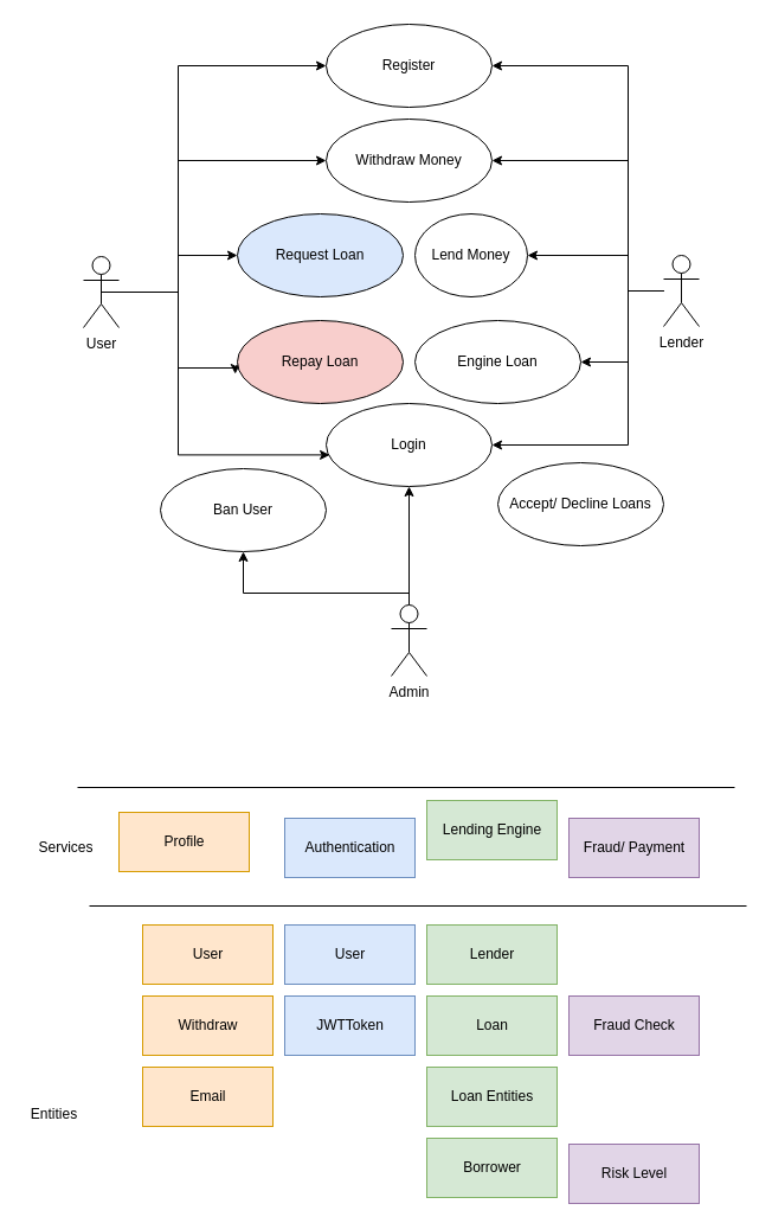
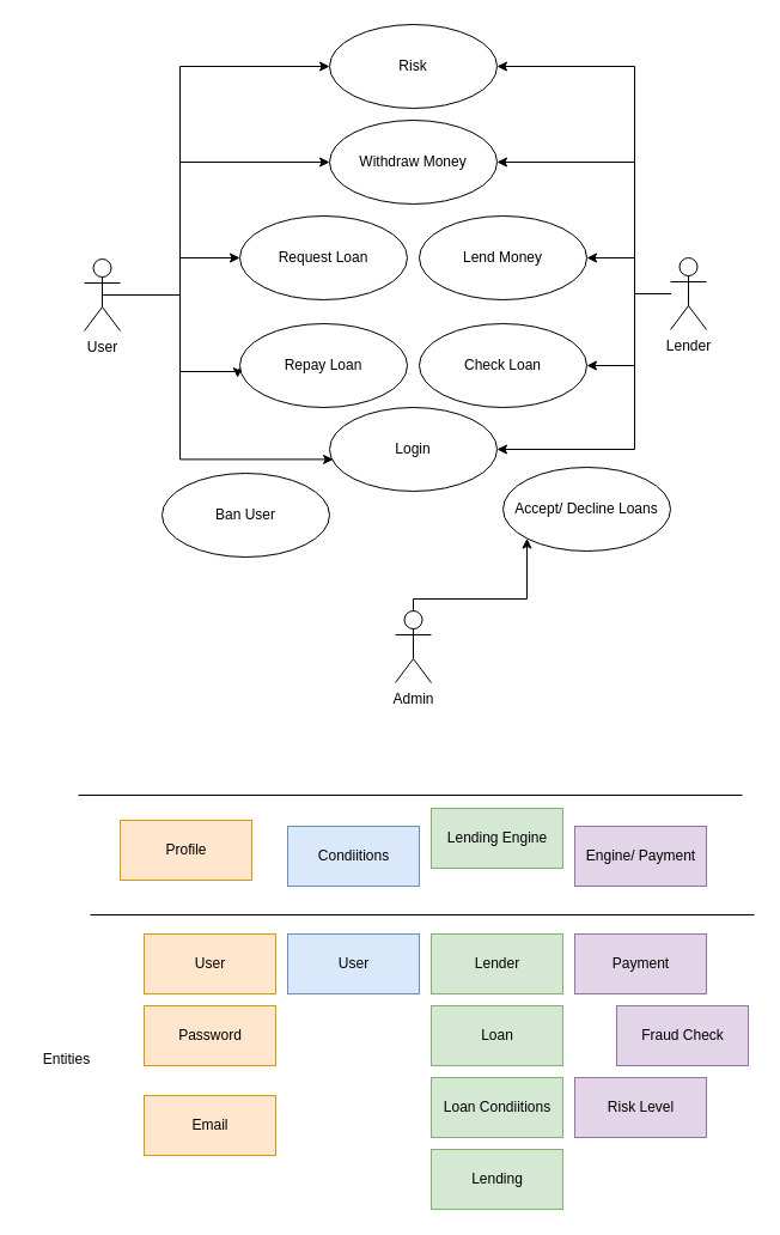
  <mxCell id="0" />
  <mxCell id="1" parent="0" />
  <mxCell id="2" style="edgeStyle=orthogonalEdgeStyle;rounded=0;orthogonalLoop=1;jettySize=auto;html=1;exitX=0.5;exitY=0.5;exitDx=0;exitDy=0;exitPerimeter=0;entryX=0;entryY=0.5;entryDx=0;entryDy=0;" edge="1" parent="1" source="7" target="18"><mxGeometry relative="1" as="geometry"><Array as="points"><mxPoint x="150" y="246" /><mxPoint x="150" y="55" /></Array></mxGeometry></mxCell>
  <mxCell id="3" style="edgeStyle=orthogonalEdgeStyle;rounded=0;orthogonalLoop=1;jettySize=auto;html=1;entryX=0.022;entryY=0.62;entryDx=0;entryDy=0;entryPerimeter=0;" edge="1" parent="1" source="7" target="19"><mxGeometry relative="1" as="geometry"><Array as="points"><mxPoint x="150" y="246" /><mxPoint x="150" y="383" /></Array></mxGeometry></mxCell>
  <mxCell id="4" style="edgeStyle=orthogonalEdgeStyle;rounded=0;orthogonalLoop=1;jettySize=auto;html=1;entryX=0;entryY=0.5;entryDx=0;entryDy=0;" edge="1" parent="1" source="7" target="26"><mxGeometry relative="1" as="geometry" /></mxCell>
  <mxCell id="5" style="edgeStyle=orthogonalEdgeStyle;rounded=0;orthogonalLoop=1;jettySize=auto;html=1;entryX=0;entryY=0.5;entryDx=0;entryDy=0;" edge="1" parent="1" source="7" target="20"><mxGeometry relative="1" as="geometry"><Array as="points"><mxPoint x="150" y="246" /><mxPoint x="150" y="135" /></Array></mxGeometry></mxCell>
  <mxCell id="6" style="edgeStyle=orthogonalEdgeStyle;rounded=0;orthogonalLoop=1;jettySize=auto;html=1;entryX=-0.013;entryY=0.644;entryDx=0;entryDy=0;entryPerimeter=0;" edge="1" parent="1" source="7" target="21"><mxGeometry relative="1" as="geometry"><Array as="points"><mxPoint x="150" y="246" /><mxPoint x="150" y="310" /><mxPoint x="198" y="310" /></Array></mxGeometry></mxCell>
  <mxCell id="7" value="User" style="shape=umlActor;verticalLabelPosition=bottom;verticalAlign=top;html=1;" vertex="1" parent="1"><mxGeometry x="70" y="216" width="30" height="60" as="geometry" /></mxCell>
  <mxCell id="8" style="edgeStyle=orthogonalEdgeStyle;rounded=0;orthogonalLoop=1;jettySize=auto;html=1;entryX=1;entryY=0.5;entryDx=0;entryDy=0;" edge="1" parent="1" source="13" target="18"><mxGeometry relative="1" as="geometry"><Array as="points"><mxPoint x="530" y="245" /><mxPoint x="530" y="55" /></Array></mxGeometry></mxCell>
  <mxCell id="9" style="edgeStyle=orthogonalEdgeStyle;rounded=0;orthogonalLoop=1;jettySize=auto;html=1;entryX=1;entryY=0.5;entryDx=0;entryDy=0;" edge="1" parent="1" source="13" target="20"><mxGeometry relative="1" as="geometry"><Array as="points"><mxPoint x="530" y="245" /><mxPoint x="530" y="135" /></Array></mxGeometry></mxCell>
  <mxCell id="10" style="edgeStyle=orthogonalEdgeStyle;rounded=0;orthogonalLoop=1;jettySize=auto;html=1;entryX=1;entryY=0.5;entryDx=0;entryDy=0;" edge="1" parent="1" source="13" target="22"><mxGeometry relative="1" as="geometry"><Array as="points"><mxPoint x="530" y="245" /><mxPoint x="530" y="215" /></Array></mxGeometry></mxCell>
  <mxCell id="11" style="edgeStyle=orthogonalEdgeStyle;rounded=0;orthogonalLoop=1;jettySize=auto;html=1;entryX=1;entryY=0.5;entryDx=0;entryDy=0;" edge="1" parent="1" source="13" target="19"><mxGeometry relative="1" as="geometry"><Array as="points"><mxPoint x="530" y="245" /><mxPoint x="530" y="375" /></Array></mxGeometry></mxCell>
  <mxCell id="12" style="edgeStyle=orthogonalEdgeStyle;rounded=0;orthogonalLoop=1;jettySize=auto;html=1;entryX=1;entryY=0.5;entryDx=0;entryDy=0;" edge="1" parent="1" source="13" target="23"><mxGeometry relative="1" as="geometry"><Array as="points"><mxPoint x="530" y="245" /><mxPoint x="530" y="305" /></Array></mxGeometry></mxCell>
  <mxCell id="13" value="Lender" style="shape=umlActor;verticalLabelPosition=bottom;verticalAlign=top;html=1;" vertex="1" parent="1"><mxGeometry x="560" y="215" width="30" height="60" as="geometry" /></mxCell>
- <mxCell id="14" style="edgeStyle=orthogonalEdgeStyle;rounded=0;orthogonalLoop=1;jettySize=auto;html=1;entryX=0.5;entryY=1;entryDx=0;entryDy=0;" edge="1" parent="1" source="17" target="19"><mxGeometry relative="1" as="geometry" /></mxCell>
- <mxCell id="15" style="edgeStyle=orthogonalEdgeStyle;rounded=0;orthogonalLoop=1;jettySize=auto;html=1;entryX=0.5;entryY=1;entryDx=0;entryDy=0;" edge="1" parent="1" source="17" target="24"><mxGeometry relative="1" as="geometry"><Array as="points"><mxPoint x="345" y="500" /><mxPoint x="205" y="500" /></Array></mxGeometry></mxCell>
+ <mxCell id="16" style="edgeStyle=orthogonalEdgeStyle;rounded=0;orthogonalLoop=1;jettySize=auto;html=1;" edge="1" parent="1" source="17" target="25"><mxGeometry relative="1" as="geometry"><Array as="points"><mxPoint x="345" y="500" /><mxPoint x="440" y="500" /></Array></mxGeometry></mxCell>
  <mxCell id="17" value="Admin" style="shape=umlActor;verticalLabelPosition=bottom;verticalAlign=top;html=1;" vertex="1" parent="1"><mxGeometry x="330" y="510" width="30" height="60" as="geometry" /></mxCell>
- <mxCell id="18" value="Register" style="ellipse;whiteSpace=wrap;html=1;" vertex="1" parent="1"><mxGeometry x="275" y="20" width="140" height="70" as="geometry" /></mxCell>
+ <mxCell id="18" value="Risk" style="ellipse;whiteSpace=wrap;html=1;" vertex="1" parent="1"><mxGeometry x="275" y="20" width="140" height="70" as="geometry" /></mxCell>
  <mxCell id="19" value="Login" style="ellipse;whiteSpace=wrap;html=1;" vertex="1" parent="1"><mxGeometry x="275" y="340" width="140" height="70" as="geometry" /></mxCell>
  <mxCell id="20" value="Withdraw Money" style="ellipse;whiteSpace=wrap;html=1;" vertex="1" parent="1"><mxGeometry x="275" y="100" width="140" height="70" as="geometry" /></mxCell>
- <mxCell id="21" value="Repay Loan" style="ellipse;whiteSpace=wrap;html=1;fillColor=#f8cecc;" vertex="1" parent="1"><mxGeometry x="200" y="270" width="140" height="70" as="geometry" /></mxCell>
- <mxCell id="22" value="Lend Money" style="ellipse;whiteSpace=wrap;html=1;" vertex="1" parent="1"><mxGeometry x="350" y="180" width="95" height="70" as="geometry" /></mxCell>
- <mxCell id="23" value="Engine Loan" style="ellipse;whiteSpace=wrap;html=1;" vertex="1" parent="1"><mxGeometry x="350" y="270" width="140" height="70" as="geometry" /></mxCell>
+ <mxCell id="21" value="Repay Loan" style="ellipse;whiteSpace=wrap;html=1;" vertex="1" parent="1"><mxGeometry x="200" y="270" width="140" height="70" as="geometry" /></mxCell>
+ <mxCell id="22" value="Lend Money" style="ellipse;whiteSpace=wrap;html=1;" vertex="1" parent="1"><mxGeometry x="350" y="180" width="140" height="70" as="geometry" /></mxCell>
+ <mxCell id="23" value="Check Loan" style="ellipse;whiteSpace=wrap;html=1;" vertex="1" parent="1"><mxGeometry x="350" y="270" width="140" height="70" as="geometry" /></mxCell>
  <mxCell id="24" value="Ban User" style="ellipse;whiteSpace=wrap;html=1;" vertex="1" parent="1"><mxGeometry x="135" y="395" width="140" height="70" as="geometry" /></mxCell>
  <mxCell id="25" value="Accept/ Decline Loans" style="ellipse;whiteSpace=wrap;html=1;" vertex="1" parent="1"><mxGeometry x="420" y="390" width="140" height="70" as="geometry" /></mxCell>
- <mxCell id="26" value="Request Loan" style="ellipse;whiteSpace=wrap;html=1;fillColor=#dae8fc;" vertex="1" parent="1"><mxGeometry x="200" y="180" width="140" height="70" as="geometry" /></mxCell>
- <mxCell id="27" value="Authentication" style="html=1;fillColor=#dae8fc;strokeColor=#6c8ebf;" vertex="1" parent="1"><mxGeometry x="240" y="690" width="110" height="50" as="geometry" /></mxCell>
+ <mxCell id="26" value="Request Loan" style="ellipse;whiteSpace=wrap;html=1;" vertex="1" parent="1"><mxGeometry x="200" y="180" width="140" height="70" as="geometry" /></mxCell>
+ <mxCell id="27" value="Condiitions" style="html=1;fillColor=#dae8fc;strokeColor=#6c8ebf;" vertex="1" parent="1"><mxGeometry x="240" y="690" width="110" height="50" as="geometry" /></mxCell>
  <mxCell id="28" value="Profile" style="html=1;fillColor=#ffe6cc;strokeColor=#d79b00;" vertex="1" parent="1"><mxGeometry x="100" y="685" width="110" height="50" as="geometry" /></mxCell>
  <mxCell id="29" value="Lending Engine" style="html=1;fillColor=#d5e8d4;strokeColor=#82b366;" vertex="1" parent="1"><mxGeometry x="360" y="675" width="110" height="50" as="geometry" /></mxCell>
- <mxCell id="30" value="Fraud/ Payment" style="html=1;fillColor=#e1d5e7;strokeColor=#9673a6;" vertex="1" parent="1"><mxGeometry x="480" y="690" width="110" height="50" as="geometry" /></mxCell>
+ <mxCell id="30" value="Engine/ Payment" style="html=1;fillColor=#e1d5e7;strokeColor=#9673a6;" vertex="1" parent="1"><mxGeometry x="480" y="690" width="110" height="50" as="geometry" /></mxCell>
  <mxCell id="31" value="" style="line;strokeWidth=1;fillColor=none;align=left;verticalAlign=middle;spacingTop=-1;spacingLeft=3;spacingRight=3;rotatable=0;labelPosition=right;points=[];portConstraint=eastwest;strokeColor=inherit;" vertex="1" parent="1"><mxGeometry x="65" y="660" width="555" height="8" as="geometry" /></mxCell>
  <mxCell id="32" value="" style="line;strokeWidth=1;fillColor=none;align=left;verticalAlign=middle;spacingTop=-1;spacingLeft=3;spacingRight=3;rotatable=0;labelPosition=right;points=[];portConstraint=eastwest;strokeColor=inherit;" vertex="1" parent="1"><mxGeometry x="75" y="760" width="555" height="8" as="geometry" /></mxCell>
- <mxCell id="33" value="Services" style="text;html=1;align=center;verticalAlign=middle;resizable=0;points=[];autosize=1;strokeColor=none;fillColor=none;" vertex="1" parent="1"><mxGeometry x="20" y="700" width="70" height="30" as="geometry" /></mxCell>
  <mxCell id="34" value="User" style="html=1;fillColor=#dae8fc;strokeColor=#6c8ebf;" vertex="1" parent="1"><mxGeometry x="240" y="780" width="110" height="50" as="geometry" /></mxCell>
- <mxCell id="35" value="JWTToken" style="html=1;fillColor=#dae8fc;strokeColor=#6c8ebf;" vertex="1" parent="1"><mxGeometry x="240" y="840" width="110" height="50" as="geometry" /></mxCell>
  <mxCell id="36" value="User" style="html=1;fillColor=#ffe6cc;strokeColor=#d79b00;" vertex="1" parent="1"><mxGeometry x="120" y="780" width="110" height="50" as="geometry" /></mxCell>
- <mxCell id="37" value="Withdraw" style="html=1;fillColor=#ffe6cc;strokeColor=#d79b00;" vertex="1" parent="1"><mxGeometry x="120" y="840" width="110" height="50" as="geometry" /></mxCell>
- <mxCell id="38" value="Email" style="html=1;fillColor=#ffe6cc;strokeColor=#d79b00;" vertex="1" parent="1"><mxGeometry x="120" y="900" width="110" height="50" as="geometry" /></mxCell>
+ <mxCell id="37" value="Password" style="html=1;fillColor=#ffe6cc;strokeColor=#d79b00;" vertex="1" parent="1"><mxGeometry x="120" y="840" width="110" height="50" as="geometry" /></mxCell>
+ <mxCell id="38" value="Email" style="html=1;fillColor=#ffe6cc;strokeColor=#d79b00;" vertex="1" parent="1"><mxGeometry x="120" y="915" width="110" height="50" as="geometry" /></mxCell>
  <mxCell id="39" value="Lender" style="html=1;fillColor=#d5e8d4;strokeColor=#82b366;" vertex="1" parent="1"><mxGeometry x="360" y="780" width="110" height="50" as="geometry" /></mxCell>
  <mxCell id="40" value="Loan" style="html=1;fillColor=#d5e8d4;strokeColor=#82b366;" vertex="1" parent="1"><mxGeometry x="360" y="840" width="110" height="50" as="geometry" /></mxCell>
- <mxCell id="41" value="Loan Entities" style="html=1;fillColor=#d5e8d4;strokeColor=#82b366;" vertex="1" parent="1"><mxGeometry x="360" y="900" width="110" height="50" as="geometry" /></mxCell>
- <mxCell id="42" value="Borrower" style="html=1;fillColor=#d5e8d4;strokeColor=#82b366;" vertex="1" parent="1"><mxGeometry x="360" y="960" width="110" height="50" as="geometry" /></mxCell>
- <mxCell id="44" value="Fraud Check" style="html=1;fillColor=#e1d5e7;strokeColor=#9673a6;" vertex="1" parent="1"><mxGeometry x="480" y="840" width="110" height="50" as="geometry" /></mxCell>
- <mxCell id="45" value="Risk Level" style="html=1;fillColor=#e1d5e7;strokeColor=#9673a6;" vertex="1" parent="1"><mxGeometry x="480" y="965" width="110" height="50" as="geometry" /></mxCell>
- <mxCell id="46" value="Entities" style="text;html=1;align=center;verticalAlign=middle;resizable=0;points=[];autosize=1;strokeColor=none;fillColor=none;" vertex="1" parent="1"><mxGeometry x="15" y="925" width="60" height="30" as="geometry" /></mxCell>
+ <mxCell id="41" value="Loan Condiitions" style="html=1;fillColor=#d5e8d4;strokeColor=#82b366;" vertex="1" parent="1"><mxGeometry x="360" y="900" width="110" height="50" as="geometry" /></mxCell>
+ <mxCell id="42" value="Lending" style="html=1;fillColor=#d5e8d4;strokeColor=#82b366;" vertex="1" parent="1"><mxGeometry x="360" y="960" width="110" height="50" as="geometry" /></mxCell>
+ <mxCell id="43" value="Payment" style="html=1;fillColor=#e1d5e7;strokeColor=#9673a6;" vertex="1" parent="1"><mxGeometry x="480" y="780" width="110" height="50" as="geometry" /></mxCell>
+ <mxCell id="44" value="Fraud Check" style="html=1;fillColor=#e1d5e7;strokeColor=#9673a6;" vertex="1" parent="1"><mxGeometry x="515" y="840" width="110" height="50" as="geometry" /></mxCell>
+ <mxCell id="45" value="Risk Level" style="html=1;fillColor=#e1d5e7;strokeColor=#9673a6;" vertex="1" parent="1"><mxGeometry x="480" y="900" width="110" height="50" as="geometry" /></mxCell>
+ <mxCell id="46" value="Entities" style="text;html=1;align=center;verticalAlign=middle;resizable=0;points=[];autosize=1;strokeColor=none;fillColor=none;" vertex="1" parent="1"><mxGeometry x="25" y="870" width="60" height="30" as="geometry" /></mxCell>
